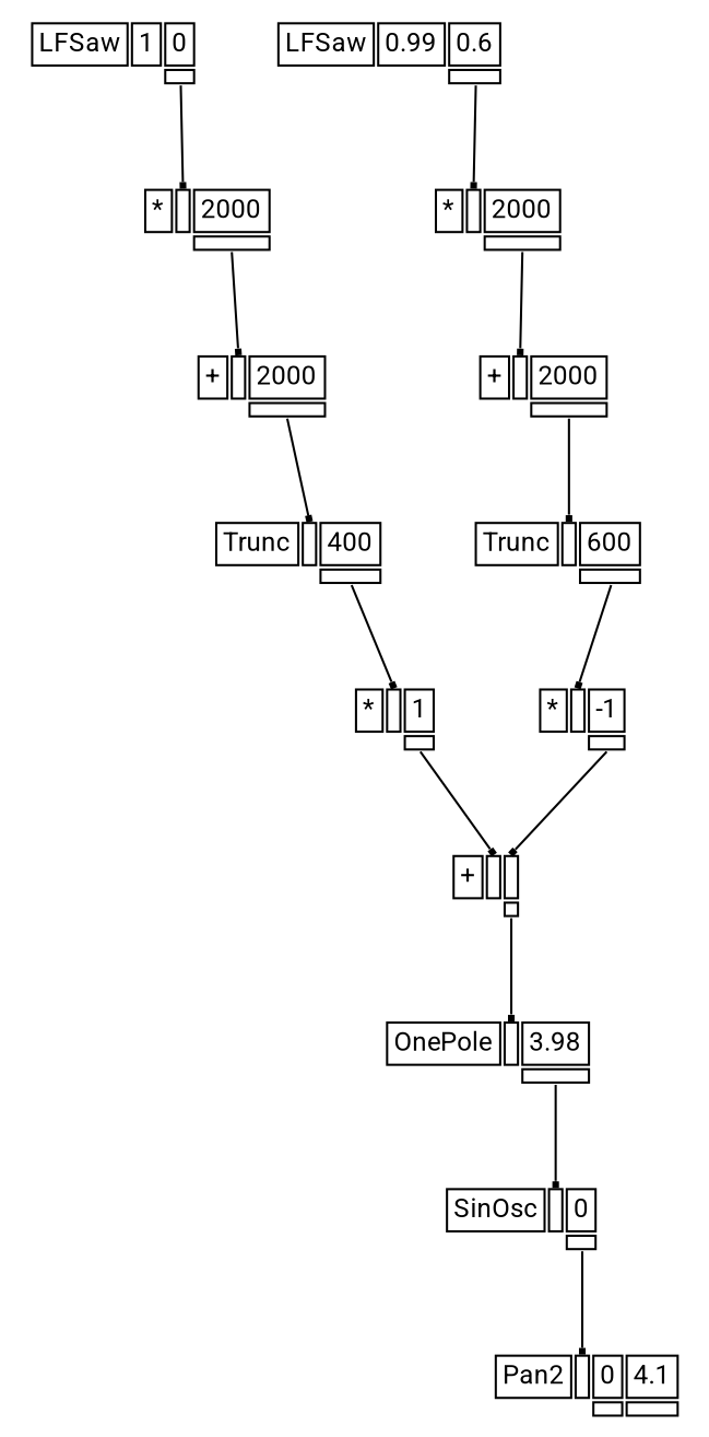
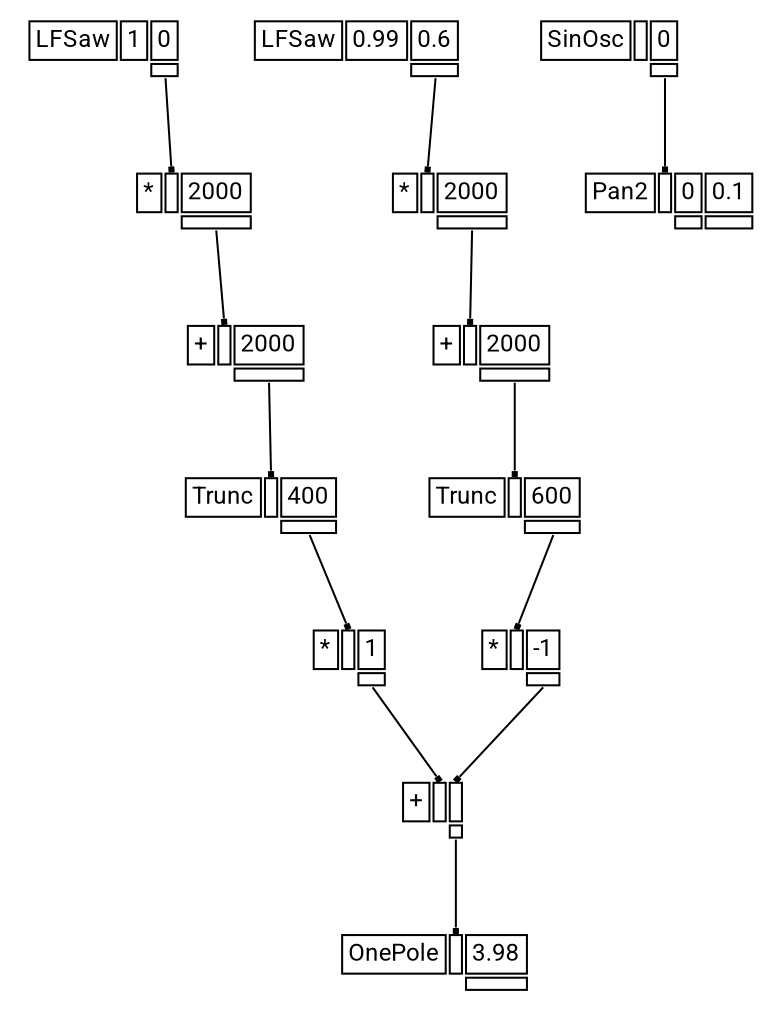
  digraph {
    fontname=Roboto
    splines=false
    node [color=black fontname=Roboto fontsize=12 shape=plaintext]
    edge [arrowhead=box arrowsize=0.25 fontname=Roboto headport=i_0 tailport=o_0]
    n1 [label=<<TABLE BORDER="0" CELLBORDER="1"><TR><TD>LFSaw</TD><TD ID="u_2:K_0">1</TD><TD ID="u_2:K_1">0</TD></TR><TR><TD BORDER="0"></TD><TD BORDER="0"></TD><TD PORT="o_0" ID="u_2:o_0"></TD></TR></TABLE>>]
    n2 [label=<<TABLE BORDER="0" CELLBORDER="1"><TR><TD>*</TD><TD PORT="i_0" ID="u_4:i_0"></TD><TD ID="u_4:K_1">2000</TD></TR><TR><TD BORDER="0"></TD><TD BORDER="0"></TD><TD PORT="o_0" ID="u_4:o_0"></TD></TR></TABLE>>]
    n3 [label=<<TABLE BORDER="0" CELLBORDER="1"><TR><TD>+</TD><TD PORT="i_0" ID="u_5:i_0"></TD><TD ID="u_5:K_1">2000</TD></TR><TR><TD BORDER="0"></TD><TD BORDER="0"></TD><TD PORT="o_0" ID="u_5:o_0"></TD></TR></TABLE>>]
    n4 [label=<<TABLE BORDER="0" CELLBORDER="1"><TR><TD>Trunc</TD><TD PORT="i_0" ID="u_7:i_0"></TD><TD ID="u_7:K_1">400</TD></TR><TR><TD BORDER="0"></TD><TD BORDER="0"></TD><TD PORT="o_0" ID="u_7:o_0"></TD></TR></TABLE>>]
    n5 [label=<<TABLE BORDER="0" CELLBORDER="1"><TR><TD>*</TD><TD PORT="i_0" ID="u_8:i_0"></TD><TD ID="u_8:K_1">1</TD></TR><TR><TD BORDER="0"></TD><TD BORDER="0"></TD><TD PORT="o_0" ID="u_8:o_0"></TD></TR></TABLE>>]
    n6 [label=<<TABLE BORDER="0" CELLBORDER="1"><TR><TD>+</TD><TD PORT="i_0" ID="u_18:i_0"></TD><TD PORT="i_1" ID="u_18:i_1"></TD></TR><TR><TD BORDER="0"></TD><TD BORDER="0"></TD><TD PORT="o_0" ID="u_18:o_0"></TD></TR></TABLE>>]
    n7 [label=<<TABLE BORDER="0" CELLBORDER="1"><TR><TD>OnePole</TD><TD PORT="i_0" ID="u_20:i_0"></TD><TD ID="u_20:K_1">3.98</TD></TR><TR><TD BORDER="0"></TD><TD BORDER="0"></TD><TD PORT="o_0" ID="u_20:o_0"></TD></TR></TABLE>>]
    n8 [label=<<TABLE BORDER="0" CELLBORDER="1"><TR><TD>LFSaw</TD><TD ID="u_11:K_0">0.99</TD><TD ID="u_11:K_1">0.6</TD></TR><TR><TD BORDER="0"></TD><TD BORDER="0"></TD><TD PORT="o_0" ID="u_11:o_0"></TD></TR></TABLE>>]
    n9 [label=<<TABLE BORDER="0" CELLBORDER="1"><TR><TD>*</TD><TD PORT="i_0" ID="u_12:i_0"></TD><TD ID="u_12:K_1">2000</TD></TR><TR><TD BORDER="0"></TD><TD BORDER="0"></TD><TD PORT="o_0" ID="u_12:o_0"></TD></TR></TABLE>>]
    n10 [label=<<TABLE BORDER="0" CELLBORDER="1"><TR><TD>+</TD><TD PORT="i_0" ID="u_13:i_0"></TD><TD ID="u_13:K_1">2000</TD></TR><TR><TD BORDER="0"></TD><TD BORDER="0"></TD><TD PORT="o_0" ID="u_13:o_0"></TD></TR></TABLE>>]
    n11 [label=<<TABLE BORDER="0" CELLBORDER="1"><TR><TD>Trunc</TD><TD PORT="i_0" ID="u_15:i_0"></TD><TD ID="u_15:K_1">600</TD></TR><TR><TD BORDER="0"></TD><TD BORDER="0"></TD><TD PORT="o_0" ID="u_15:o_0"></TD></TR></TABLE>>]
    n12 [label=<<TABLE BORDER="0" CELLBORDER="1"><TR><TD>*</TD><TD PORT="i_0" ID="u_17:i_0"></TD><TD ID="u_17:K_1">-1</TD></TR><TR><TD BORDER="0"></TD><TD BORDER="0"></TD><TD PORT="o_0" ID="u_17:o_0"></TD></TR></TABLE>>]
    n13 [label=<<TABLE BORDER="0" CELLBORDER="1"><TR><TD>SinOsc</TD><TD PORT="i_0" ID="u_21:i_0"></TD><TD ID="u_21:K_1">0</TD></TR><TR><TD BORDER="0"></TD><TD BORDER="0"></TD><TD PORT="o_0" ID="u_21:o_0"></TD></TR></TABLE>>]
-   n14 [label=<<TABLE BORDER="0" CELLBORDER="1"><TR><TD>Pan2</TD><TD PORT="i_0" ID="u_23:i_0"></TD><TD ID="u_23:K_1">0</TD><TD ID="u_23:K_2">4.1</TD></TR><TR><TD BORDER="0"></TD><TD BORDER="0"></TD><TD PORT="o_0" ID="u_23:o_0"></TD><TD PORT="o_1" ID="u_23:o_1"></TD></TR></TABLE>>]
+   n14 [label=<<TABLE BORDER="0" CELLBORDER="1"><TR><TD>Pan2</TD><TD PORT="i_0" ID="u_23:i_0"></TD><TD ID="u_23:K_1">0</TD><TD ID="u_23:K_2">0.1</TD></TR><TR><TD BORDER="0"></TD><TD BORDER="0"></TD><TD PORT="o_0" ID="u_23:o_0"></TD><TD PORT="o_1" ID="u_23:o_1"></TD></TR></TABLE>>]
    n1 -> n2
    n2 -> n3
    n3 -> n4
    n4 -> n5
    n5 -> n6
    n6 -> n7
-   n7 -> n13
    n8 -> n9
    n9 -> n10
    n10 -> n11
    n11 -> n12
    n12 -> n6 [headport=i_1]
    n13 -> n14
  }
